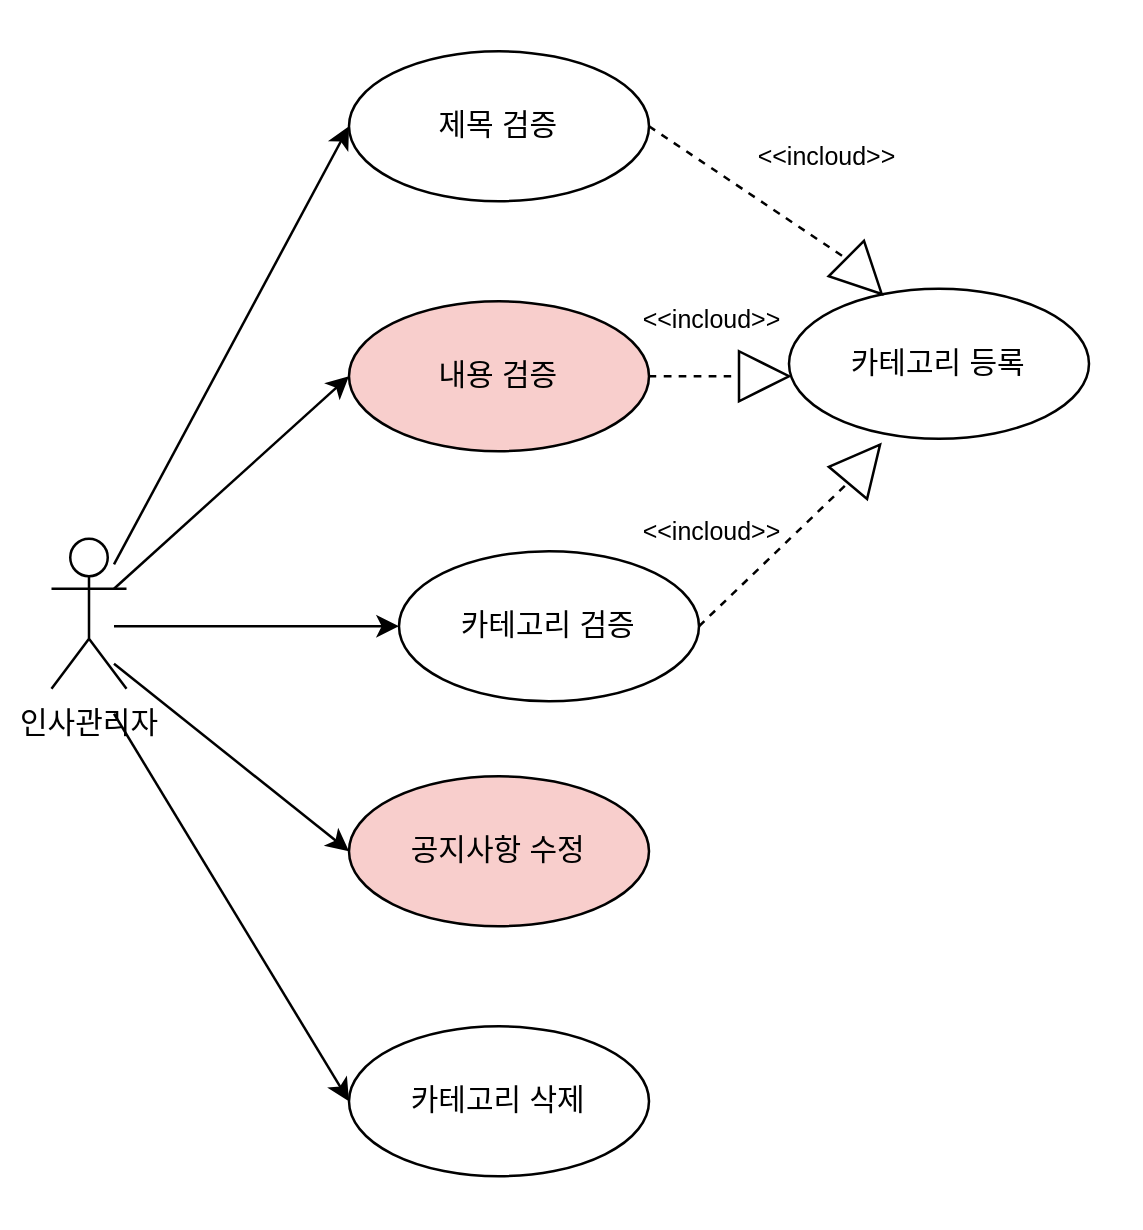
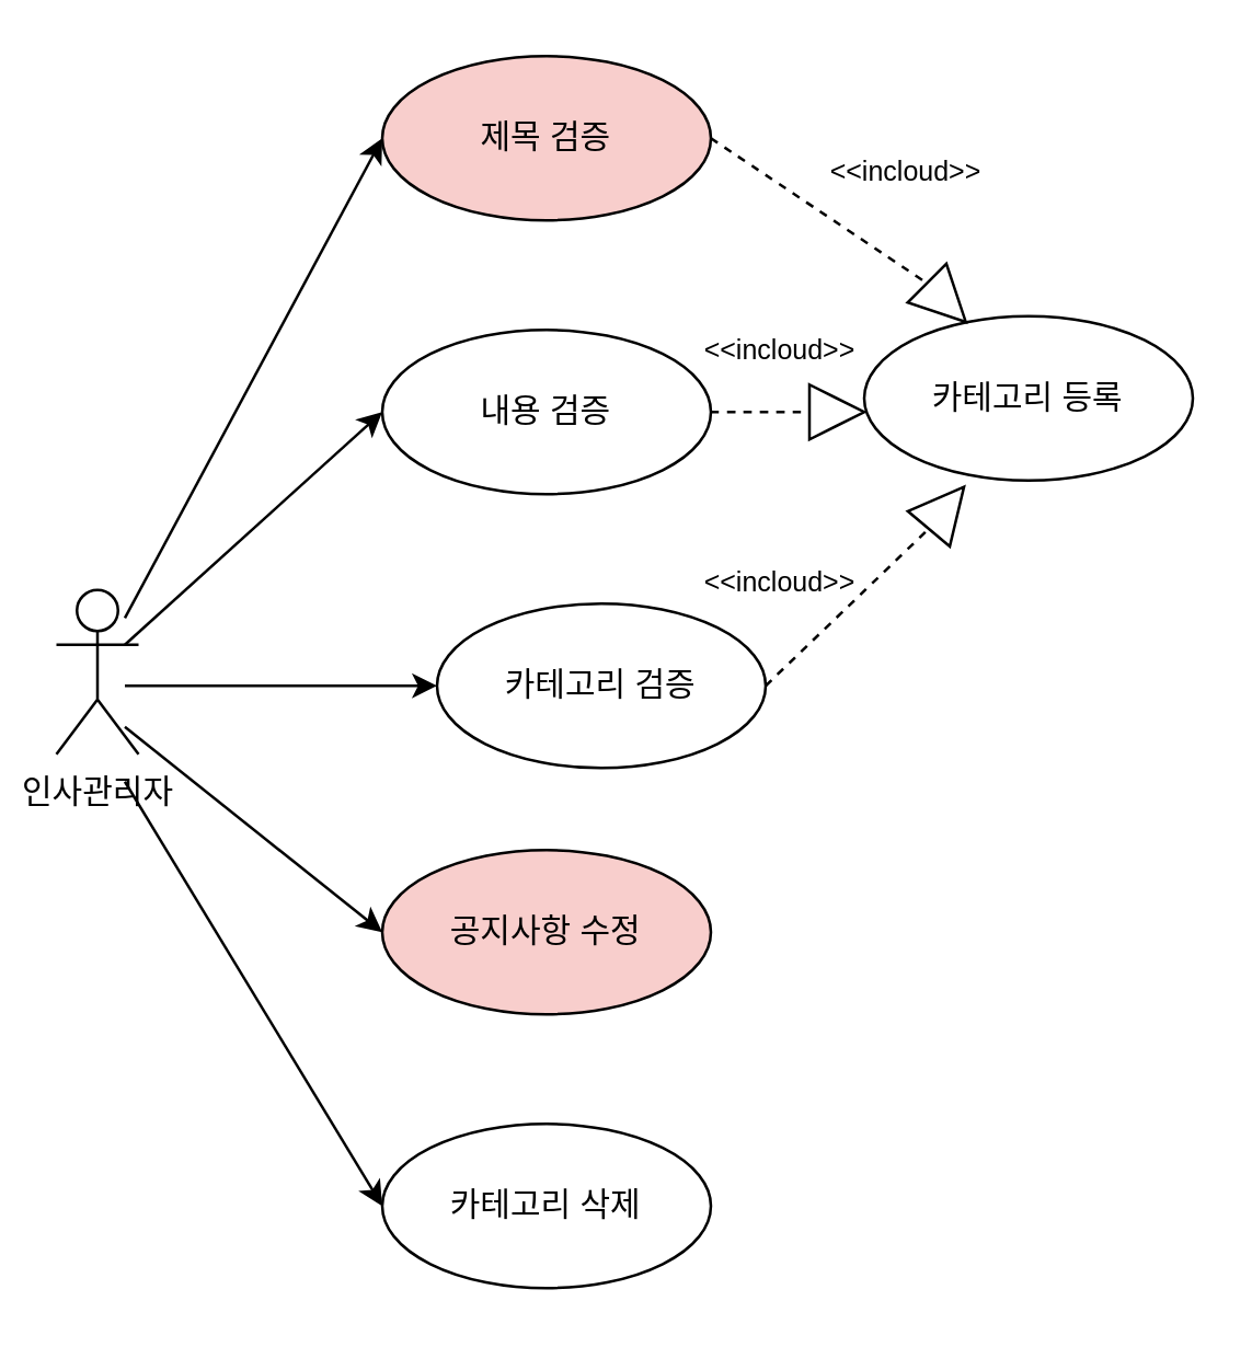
  <mxCell id="0" />
  <mxCell id="1" parent="0" />
- <mxCell id="2" value="제목 검증" style="ellipse;whiteSpace=wrap;html=1;" parent="1" vertex="1"><mxGeometry x="139" y="20" width="120" height="60" as="geometry" /></mxCell>
- <mxCell id="3" value="내용 검증" style="ellipse;whiteSpace=wrap;html=1;fillColor=#f8cecc;" parent="1" vertex="1"><mxGeometry x="139" y="120" width="120" height="60" as="geometry" /></mxCell>
+ <mxCell id="2" value="제목 검증" style="ellipse;whiteSpace=wrap;html=1;fillColor=#f8cecc;" parent="1" vertex="1"><mxGeometry x="139" y="20" width="120" height="60" as="geometry" /></mxCell>
+ <mxCell id="3" value="내용 검증" style="ellipse;whiteSpace=wrap;html=1;" parent="1" vertex="1"><mxGeometry x="139" y="120" width="120" height="60" as="geometry" /></mxCell>
  <mxCell id="4" value="카테고리 검증" style="ellipse;whiteSpace=wrap;html=1;" parent="1" vertex="1"><mxGeometry x="159" y="220" width="120" height="60" as="geometry" /></mxCell>
  <mxCell id="5" value="카테고리 등록" style="ellipse;whiteSpace=wrap;html=1;" parent="1" vertex="1"><mxGeometry x="315" y="115" width="120" height="60" as="geometry" /></mxCell>
  <mxCell id="6" value="공지사항 수정" style="ellipse;whiteSpace=wrap;html=1;fillColor=#f8cecc;" parent="1" vertex="1"><mxGeometry x="139" y="310" width="120" height="60" as="geometry" /></mxCell>
  <mxCell id="7" value="카테고리 삭제" style="ellipse;whiteSpace=wrap;html=1;" parent="1" vertex="1"><mxGeometry x="139" y="410" width="120" height="60" as="geometry" /></mxCell>
  <mxCell id="8" style="entryX=0;entryY=0.5;entryDx=0;entryDy=0;" parent="1" target="2" edge="1"><mxGeometry relative="1" as="geometry"><mxPoint x="45" y="225.277" as="sourcePoint" /></mxGeometry></mxCell>
  <mxCell id="9" style="entryX=0;entryY=0.5;entryDx=0;entryDy=0;" parent="1" target="3" edge="1"><mxGeometry relative="1" as="geometry"><mxPoint x="45" y="235" as="sourcePoint" /></mxGeometry></mxCell>
  <mxCell id="10" style="entryX=0;entryY=0.5;entryDx=0;entryDy=0;" parent="1" target="4" edge="1"><mxGeometry relative="1" as="geometry"><mxPoint x="45" y="250" as="sourcePoint" /></mxGeometry></mxCell>
  <mxCell id="11" value="인사관리자&lt;div&gt;&lt;br&gt;&lt;/div&gt;" style="shape=umlActor;verticalLabelPosition=bottom;verticalAlign=top;html=1;outlineConnect=0;" parent="1" vertex="1"><mxGeometry x="20" y="215" width="30" height="60" as="geometry" /></mxCell>
  <mxCell id="12" style="entryX=0;entryY=0.5;entryDx=0;entryDy=0;" parent="1" target="6" edge="1"><mxGeometry relative="1" as="geometry"><mxPoint x="45" y="265" as="sourcePoint" /><mxPoint x="125" y="257" as="targetPoint" /></mxGeometry></mxCell>
  <mxCell id="13" style="entryX=0;entryY=0.5;entryDx=0;entryDy=0;" parent="1" target="7" edge="1"><mxGeometry relative="1" as="geometry"><mxPoint x="45" y="285" as="sourcePoint" /><mxPoint x="135" y="267" as="targetPoint" /></mxGeometry></mxCell>
  <mxCell id="14" value="" style="endArrow=none;dashed=1;html=1;rounded=0;fontSize=12;startSize=8;endSize=8;curved=1;entryX=0;entryY=0.5;entryDx=0;entryDy=0;exitX=1;exitY=0.5;exitDx=0;exitDy=0;" parent="1" source="4" target="15" edge="1"><mxGeometry width="50" height="50" relative="1" as="geometry"><mxPoint x="215" y="225" as="sourcePoint" /><mxPoint x="265" y="175" as="targetPoint" /></mxGeometry></mxCell>
  <mxCell id="15" value="" style="triangle;whiteSpace=wrap;html=1;rotation=-50;" parent="1" vertex="1"><mxGeometry x="335" y="175" width="20" height="20" as="geometry" /></mxCell>
  <mxCell id="16" value="" style="endArrow=none;dashed=1;html=1;rounded=0;fontSize=12;startSize=8;endSize=8;curved=1;entryX=0;entryY=0.5;entryDx=0;entryDy=0;exitX=1;exitY=0.5;exitDx=0;exitDy=0;" parent="1" source="3" target="17" edge="1"><mxGeometry width="50" height="50" relative="1" as="geometry"><mxPoint x="269" y="260" as="sourcePoint" /><mxPoint x="275" y="185" as="targetPoint" /></mxGeometry></mxCell>
  <mxCell id="17" value="" style="triangle;whiteSpace=wrap;html=1;rotation=0;" parent="1" vertex="1"><mxGeometry x="295" y="140" width="20" height="20" as="geometry" /></mxCell>
  <mxCell id="18" value="" style="endArrow=none;dashed=1;html=1;rounded=0;fontSize=12;startSize=8;endSize=8;curved=1;entryX=0;entryY=0.5;entryDx=0;entryDy=0;exitX=1;exitY=0.5;exitDx=0;exitDy=0;" parent="1" source="2" target="19" edge="1"><mxGeometry width="50" height="50" relative="1" as="geometry"><mxPoint x="249" y="190" as="sourcePoint" /><mxPoint x="255" y="115" as="targetPoint" /></mxGeometry></mxCell>
  <mxCell id="19" value="" style="triangle;whiteSpace=wrap;html=1;rotation=45;direction=east;" parent="1" vertex="1"><mxGeometry x="335" y="100" width="20" height="20" as="geometry" /></mxCell>
  <mxCell id="20" value="&lt;font style=&quot;font-size: 10px; font-weight: normal;&quot;&gt;&amp;lt;&amp;lt;incloud&amp;gt;&amp;gt;&lt;/font&gt;" style="text;strokeColor=none;fillColor=none;html=1;fontSize=24;fontStyle=1;verticalAlign=middle;align=center;" parent="1" vertex="1"><mxGeometry x="245" y="55" width="170" height="5" as="geometry" /></mxCell>
  <mxCell id="21" value="&lt;font style=&quot;font-size: 10px; font-weight: normal;&quot;&gt;&amp;lt;&amp;lt;incloud&amp;gt;&amp;gt;&lt;/font&gt;" style="text;strokeColor=none;fillColor=none;html=1;fontSize=24;fontStyle=1;verticalAlign=middle;align=center;" parent="1" vertex="1"><mxGeometry x="199" y="120" width="170" height="5" as="geometry" /></mxCell>
  <mxCell id="22" value="&lt;font style=&quot;font-size: 10px; font-weight: normal;&quot;&gt;&amp;lt;&amp;lt;incloud&amp;gt;&amp;gt;&lt;/font&gt;" style="text;strokeColor=none;fillColor=none;html=1;fontSize=24;fontStyle=1;verticalAlign=middle;align=center;" parent="1" vertex="1"><mxGeometry x="199" y="205" width="170" height="5" as="geometry" /></mxCell>
